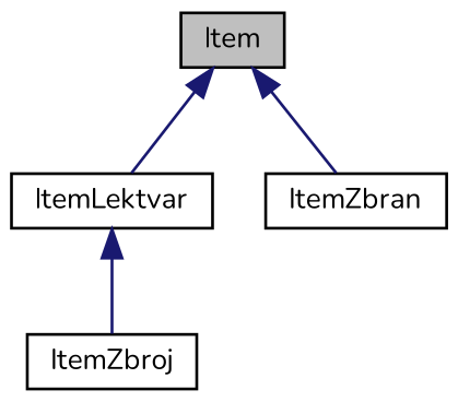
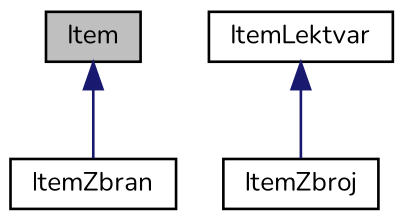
  digraph {
    fontname=Nunito
    node [color=black fillcolor=white fontname=Nunito fontsize=10 shape=record style=filled]
    edge [color=midnightblue dir=back fontname=Nunito fontsize=10 labelfontname=Helvetica labelfontsize=10 style=solid]
    n1 [fillcolor=grey75 fontcolor=black height=0.2 label=Item width=0.4]
    n2 [height=0.2 label=ItemLektvar width=0.4]
    n3 [height=0.2 label=ItemZbran width=0.4]
    n4 [height=0.2 label=ItemZbroj width=0.4]
-   n1 -> n2
    n1 -> n3
    n2 -> n4
  }
